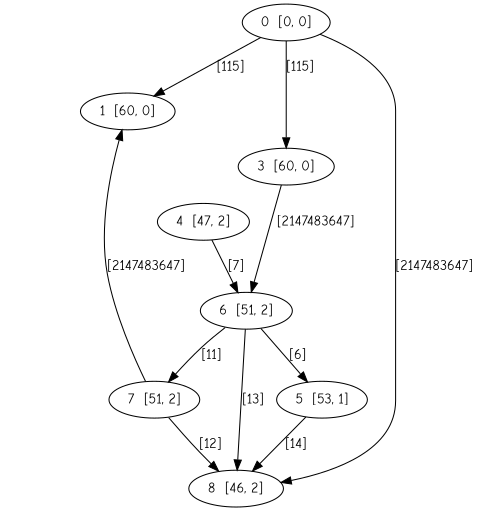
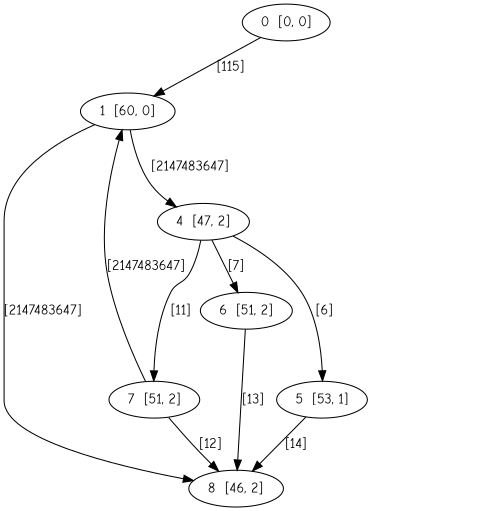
  digraph {
    fontname="Comic Neue"
    node [fontname="Comic Neue"]
    edge [fontname="Comic Neue"]
    n1 [label="0  [0, 0]"]
    n2 [label="1  [60, 0]"]
-   n3 [label="3  [60, 0]"]
    n4 [label="4  [47, 2]"]
    n5 [label="8  [46, 2]"]
    n6 [label="6  [51, 2]"]
    n7 [label="7  [51, 2]"]
    n8 [label="5  [53, 1]"]
    n1 -> n2 [label="[115]"]
-   n1 -> n3 [label="[115]"]
-   n1 -> n5 [label="[2147483647]"]
-   n3 -> n6 [label="[2147483647]"]
+   n2 -> n4 [label="[2147483647]"]
+   n2 -> n5 [label="[2147483647]"]
    n4 -> n6 [label="[7]"]
-   n6 -> n7 [label="[11]"]
-   n6 -> n8 [label="[6]"]
+   n4 -> n7 [label="[11]"]
+   n4 -> n8 [label="[6]"]
    n6 -> n5 [label="[13]"]
    n7 -> n2 [label="[2147483647]"]
    n7 -> n5 [label="[12]"]
    n8 -> n5 [label="[14]"]
  }
